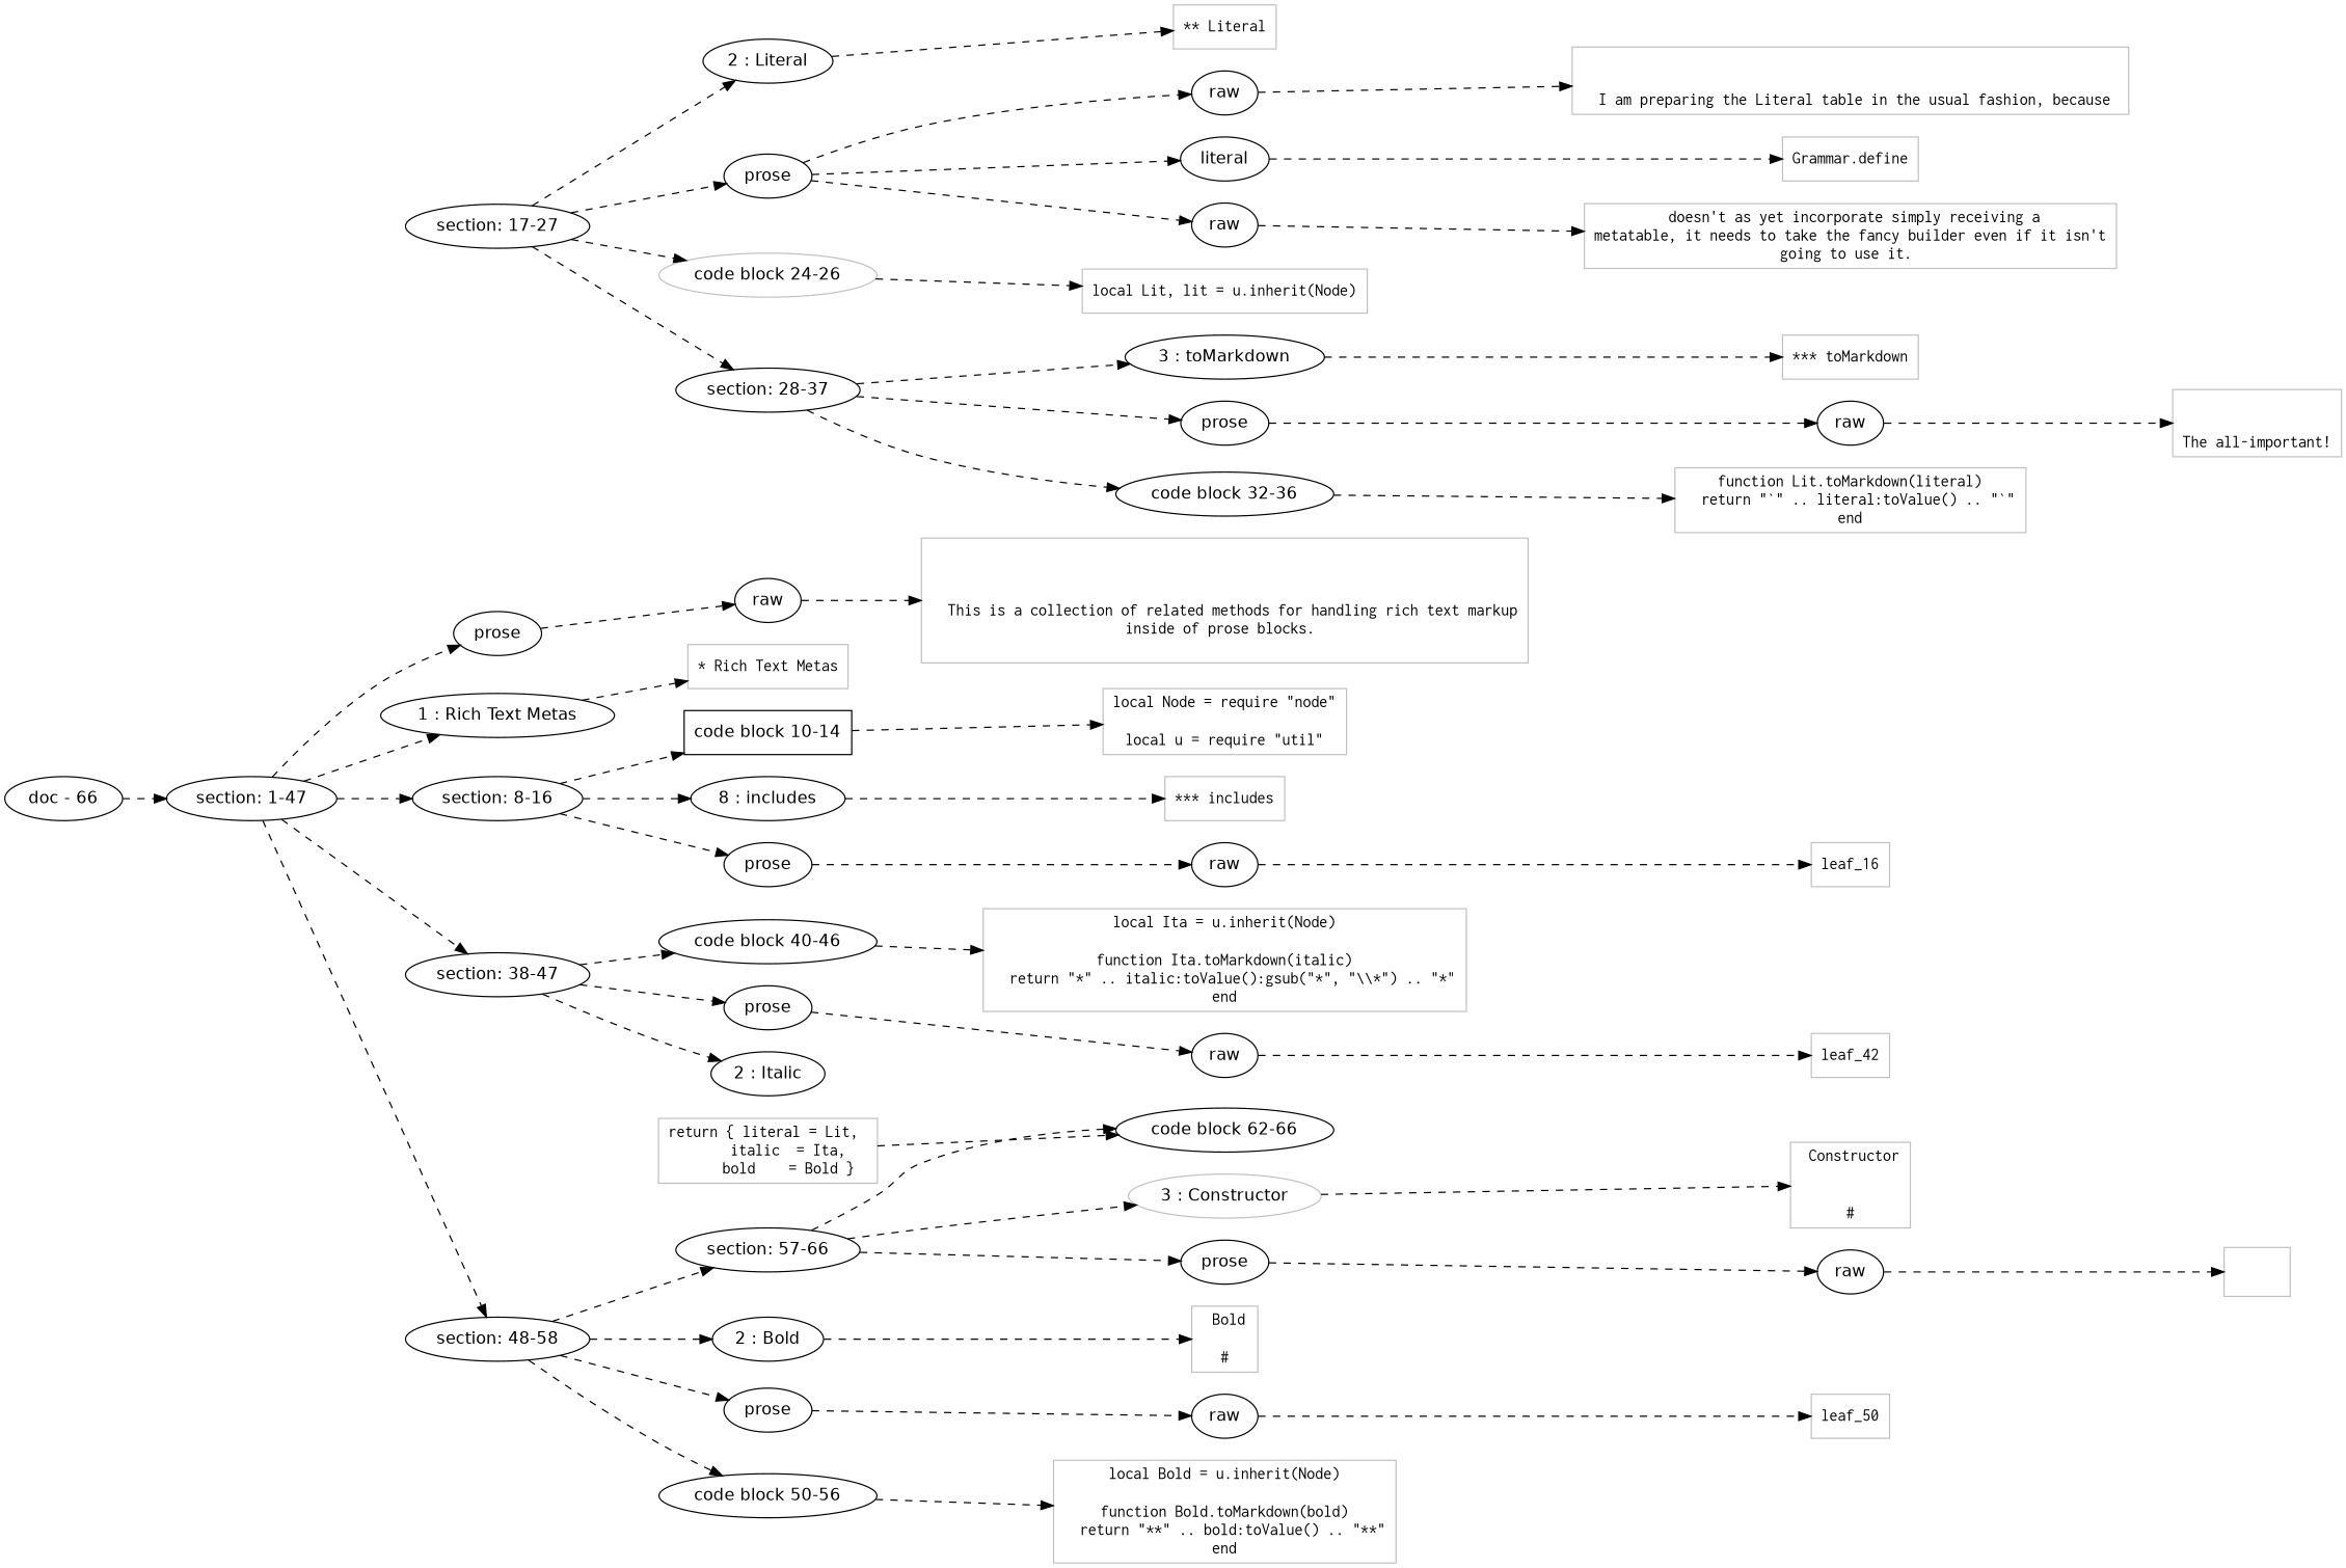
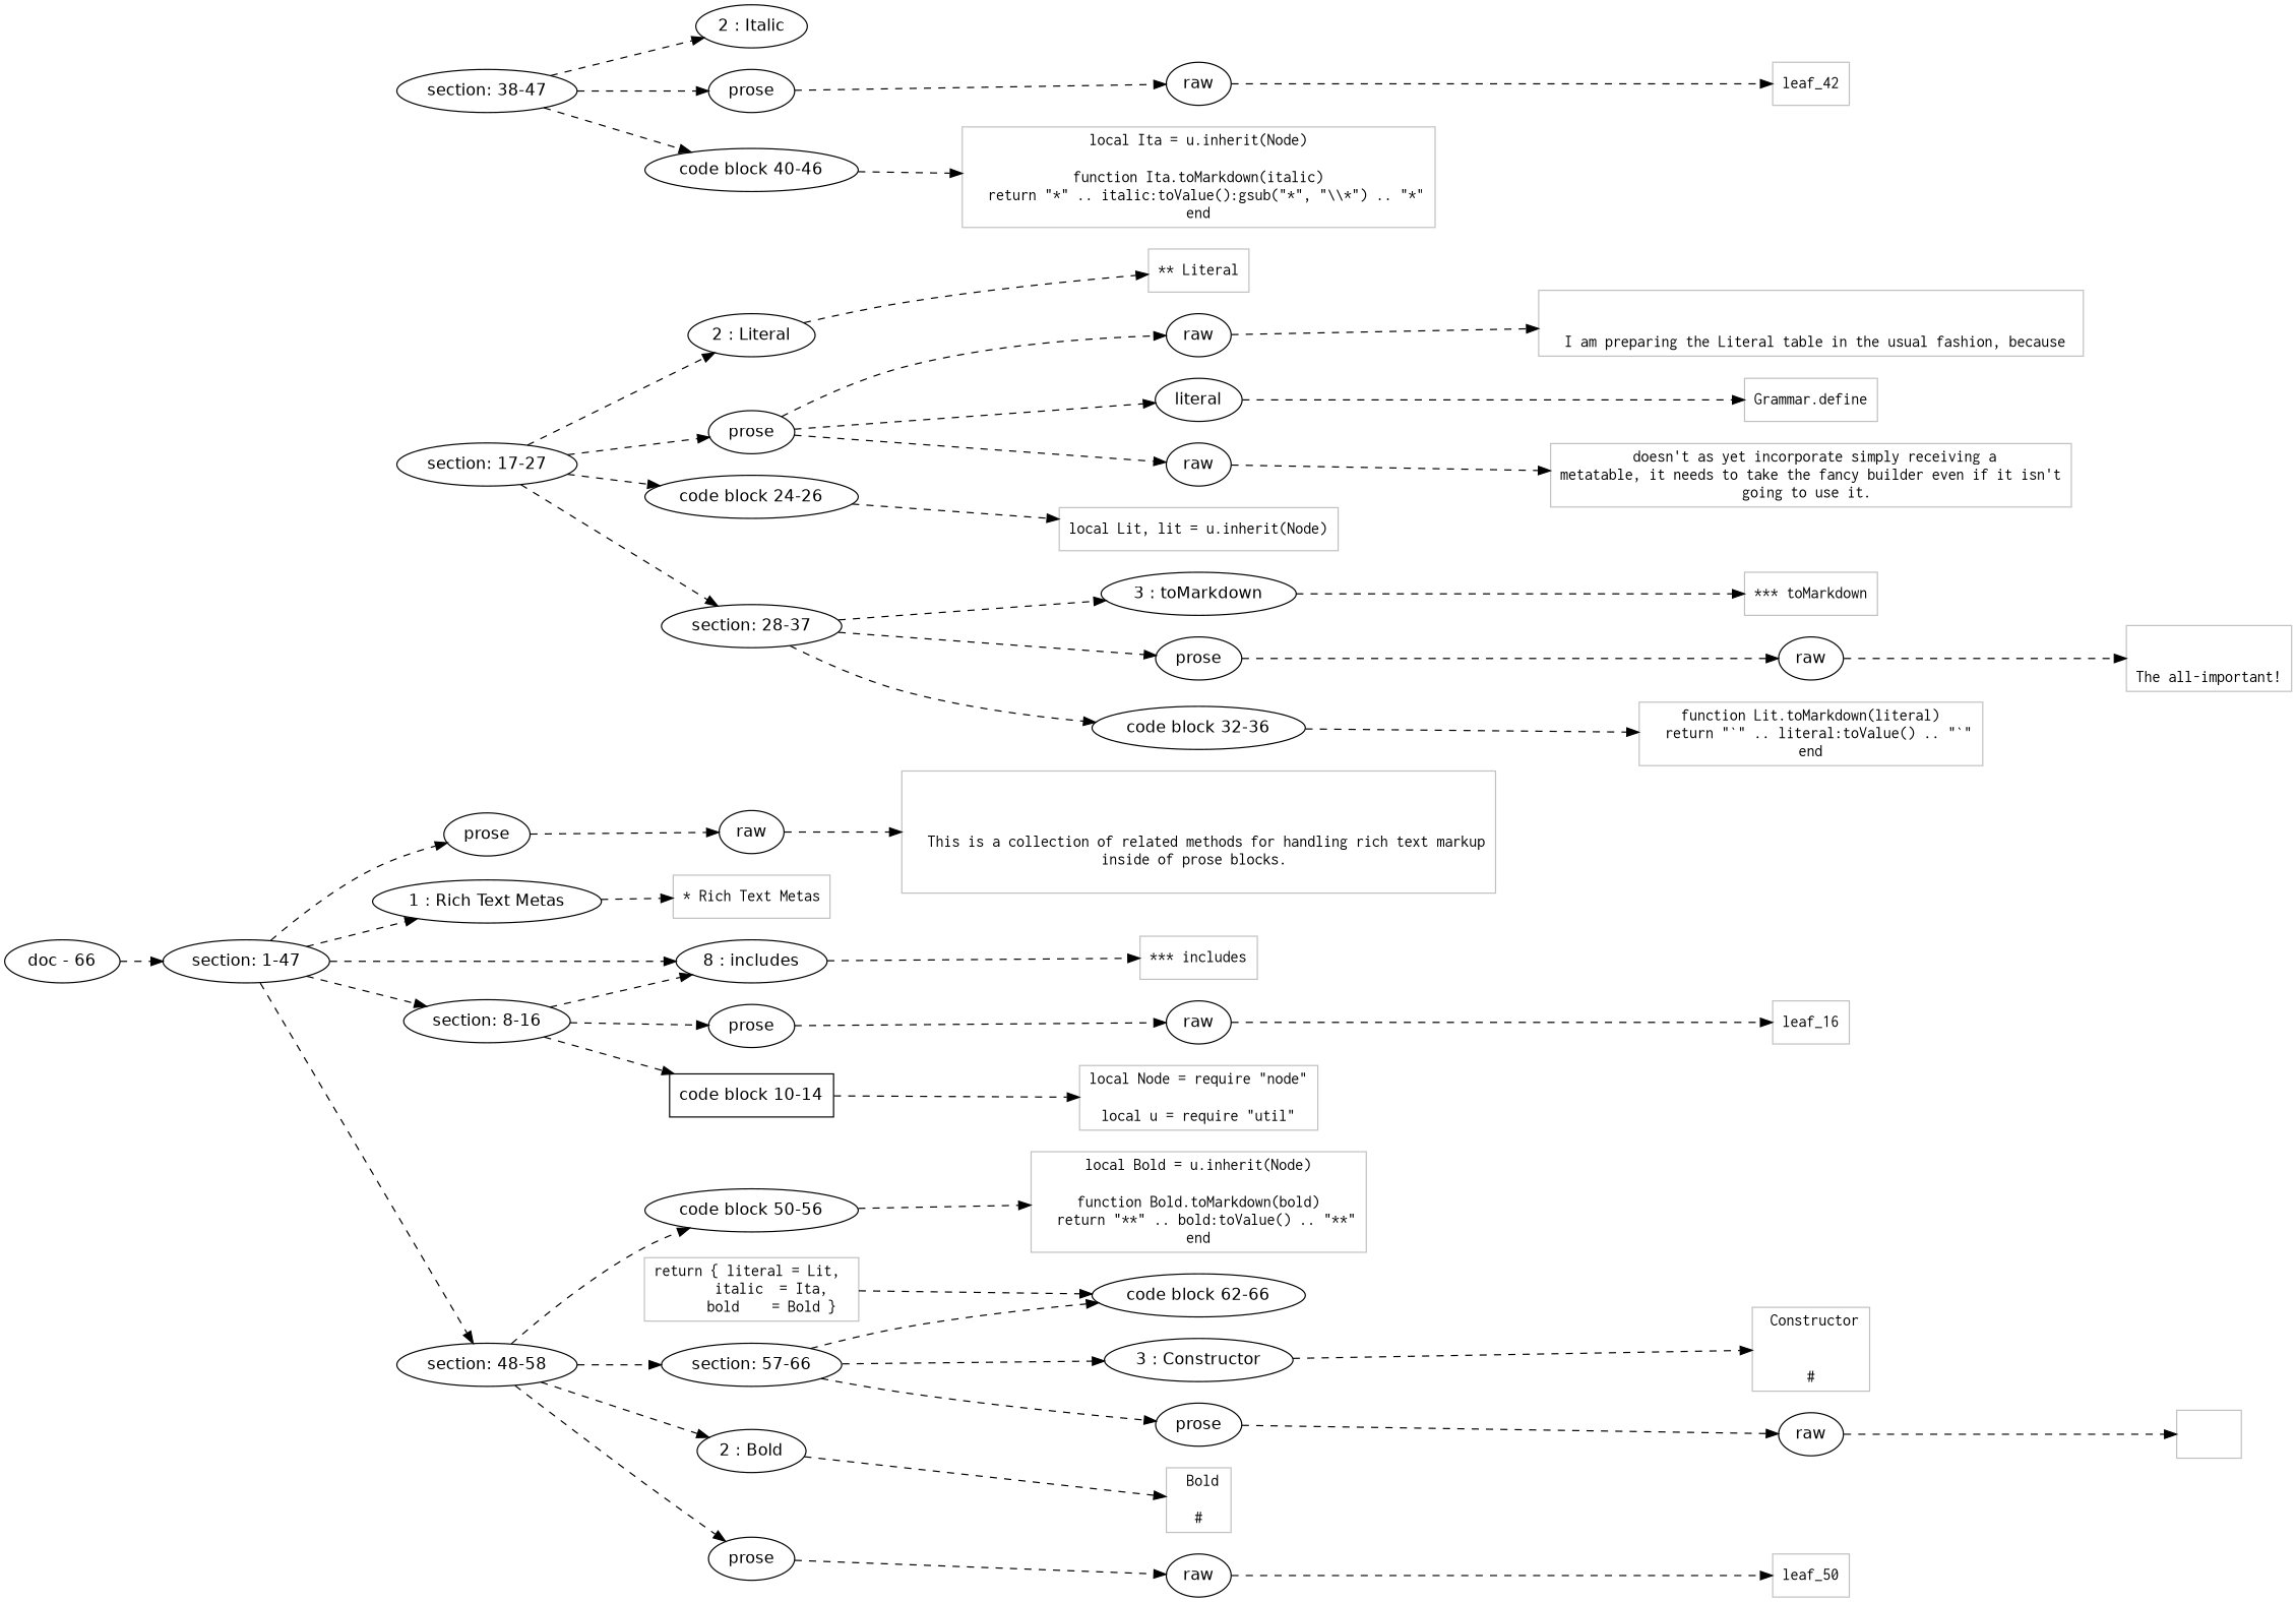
  digraph {
    rankdir=LR
    node [fontname=Helvetica]
    edge [style=dashed]
    n1 [label="section: 1-47"]
    n2 [label="1 : Rich Text Metas"]
    n3 [label=prose]
    n4 [label="section: 8-16"]
    n5 [label="section: 17-27"]
    n6 [label="section: 38-47"]
    n7 [label="section: 48-58"]
    n8 [label=raw]
    n9 [label="8 : includes"]
    n10 [label=prose]
    n11 [label="code block 10-14" shape=box]
    n12 [label=raw]
    n13 [label="2 : Literal"]
    n14 [label=prose]
-   n15 [label="code block 24-26" color=Gray]
+   n15 [label="code block 24-26"]
    n16 [label="section: 28-37"]
    n17 [label=raw]
    n18 [label=literal]
    n19 [label=raw]
    n20 [label="3 : toMarkdown"]
    n21 [label=prose]
    n22 [label="code block 32-36"]
    n23 [label=raw]
    n24 [label="2 : Italic"]
    n25 [label=prose]
    n26 [label="code block 40-46"]
    n27 [label=raw]
    n28 [label=raw]
    n29 [label="2 : Bold"]
    n30 [label=prose]
    n31 [label="code block 50-56"]
    n32 [label="section: 57-66"]
    n33 [label=raw]
-   n34 [label="3 : Constructor" color=Gray]
+   n34 [label="3 : Constructor"]
    n35 [label=prose]
    n36 [label="code block 62-66"]
    n37 [color=Gray fontname=Inconsolata label="* Rich Text Metas" shape=rectangle]
    n38 [color=Gray fontname=Inconsolata label="\n\n\n  This is a collection of related methods for handling rich text markup\ninside of prose blocks. \n\n" shape=rectangle]
    n39 [color=Gray fontname=Inconsolata label="*** includes" shape=rectangle]
    n40 [color=Gray fontname=Inconsolata label="local Node = require \"node\"\n\nlocal u = require \"util\"" shape=rectangle]
    leaf_16 [color=Gray fontname=Inconsolata shape=rectangle]
    n42 [color=Gray fontname=Inconsolata label="** Literal" shape=rectangle]
    n43 [color=Gray fontname=Inconsolata label="local Lit, lit = u.inherit(Node)" shape=rectangle]
    n44 [color=Gray fontname=Inconsolata label="\n\n  I am preparing the Literal table in the usual fashion, because " shape=rectangle]
    n45 [color=Gray fontname=Inconsolata label="Grammar.define" shape=rectangle]
    n46 [color=Gray fontname=Inconsolata label=" doesn't as yet incorporate simply receiving a\nmetatable, it needs to take the fancy builder even if it isn't\ngoing to use it. \n" shape=rectangle]
    n47 [color=Gray fontname=Inconsolata label="*** toMarkdown" shape=rectangle]
    n48 [color=Gray fontname=Inconsolata label="function Lit.toMarkdown(literal)\n  return \"`\" .. literal:toValue() .. \"`\"\nend" shape=rectangle]
    n49 [color=Gray fontname=Inconsolata label="\n\nThe all-important!\n" shape=rectangle]
    n50 [color=Gray fontname=Inconsolata label="local Ita = u.inherit(Node)\n\nfunction Ita.toMarkdown(italic)\n  return \"*\" .. italic:toValue():gsub(\"*\", \"\\\\*\") .. \"*\"\nend" shape=rectangle]
    leaf_42 [color=Gray fontname=Inconsolata shape=rectangle]
    n52 [color=Gray fontname=Inconsolata label=" Bold\n\n#" shape=rectangle]
    n53 [color=Gray fontname=Inconsolata label="local Bold = u.inherit(Node)\n\nfunction Bold.toMarkdown(bold)\n  return \"**\" .. bold:toValue() .. \"**\"\nend" shape=rectangle]
    leaf_50 [color=Gray fontname=Inconsolata shape=rectangle]
    n55 [color=Gray fontname=Inconsolata label=" Constructor\n\n\n#" shape=rectangle]
    n56 [color=Gray fontname=Inconsolata label="\n\n" shape=rectangle]
    n57 [label="doc - 66"]
    n58 [color=Gray fontname=Inconsolata label="return { literal = Lit, \n     italic  = Ita,\n     bold    = Bold }" shape=rectangle]
    subgraph sub_1 {
      rank=same
      n1
    }
    subgraph sub_2 {
      rank=same
      n2
      n3
      n4
      n5
      n6
      n7
    }
    subgraph sub_3 {
      rank=same
      n8
    }
    subgraph sub_4 {
      rank=same
      n9
      n10
      n11
    }
    subgraph sub_5 {
      rank=same
      n12
    }
    subgraph sub_6 {
      rank=same
      n13
      n14
      n15
      n16
    }
    subgraph sub_7 {
      rank=same
      n17
      n18
      n19
    }
    subgraph sub_8 {
      rank=same
      n20
      n21
      n22
    }
    subgraph sub_9 {
      rank=same
      n23
    }
    subgraph sub_10 {
      rank=same
      n24
      n25
      n26
    }
    subgraph sub_11 {
      rank=same
      n27
    }
    subgraph sub_12 {
      rank=same
      n28
    }
    subgraph sub_13 {
      rank=same
      n29
      n30
      n31
      n32
    }
    subgraph sub_14 {
      rank=same
      n33
    }
    subgraph sub_15 {
      rank=same
      n34
      n35
      n36
    }
    n1 -> n2
    n1 -> n3
    n1 -> n4
-   n1 -> n6
+   n1 -> n9
    n1 -> n7
    n2 -> n37
    n3 -> n8
    n4 -> n9
    n4 -> n10
    n4 -> n11
    n5 -> n13
    n5 -> n14
    n5 -> n15
    n5 -> n16
    n6 -> n24
    n6 -> n25
    n6 -> n26
    n7 -> n29
    n7 -> n30
    n7 -> n31
    n7 -> n32
    n8 -> n38
    n9 -> n39
    n10 -> n12
    n11 -> n40
    n12 -> leaf_16
    n13 -> n42
    n14 -> n17
    n14 -> n18
    n14 -> n19
    n15 -> n43
    n16 -> n20
    n16 -> n21
    n16 -> n22
    n17 -> n44
    n18 -> n45
    n19 -> n46
    n20 -> n47
    n21 -> n23
    n22 -> n48
    n23 -> n49
    n25 -> n27
    n26 -> n50
    n27 -> leaf_42
    n28 -> n56
    n29 -> n52
    n30 -> n33
    n31 -> n53
    n32 -> n34
    n32 -> n35
    n32 -> n36
    n33 -> leaf_50
    n34 -> n55
    n35 -> n28
    n57 -> n1
    n58 -> n36
  }
